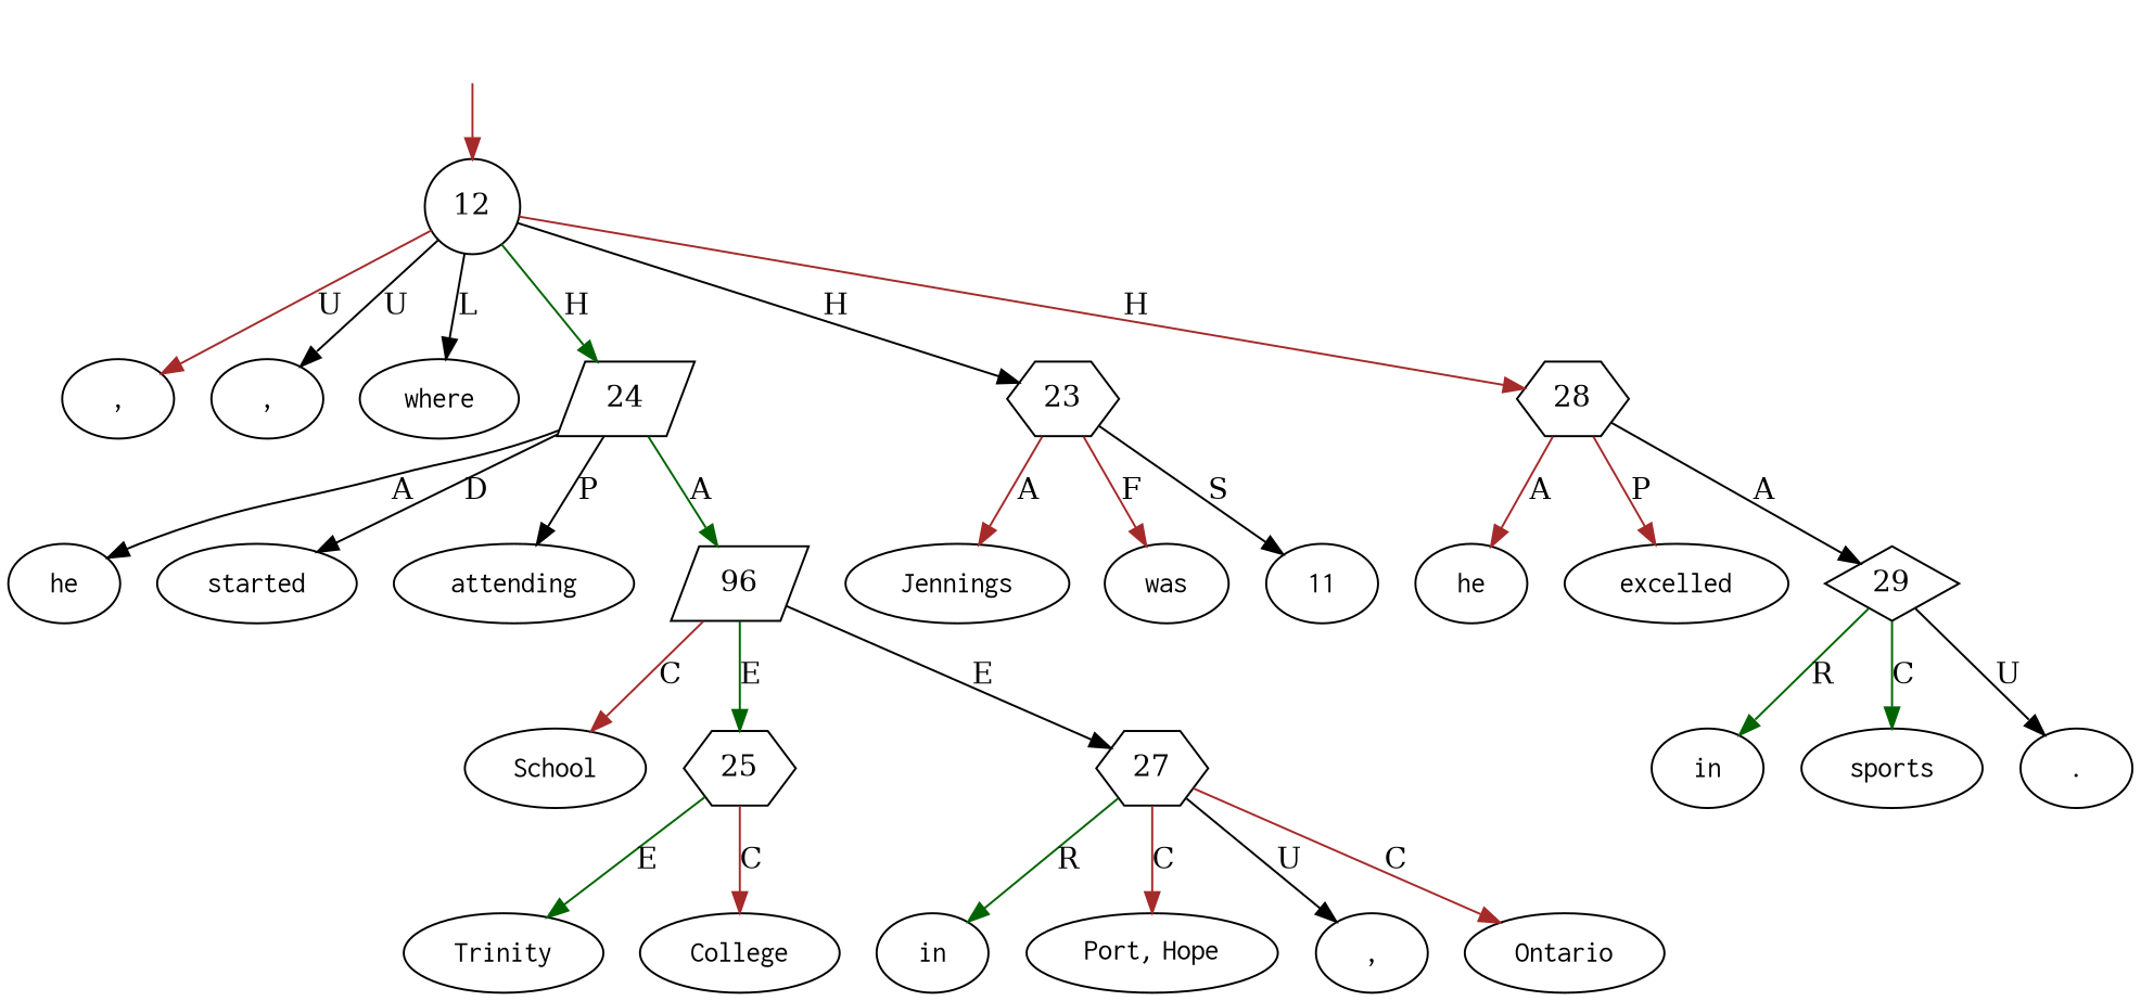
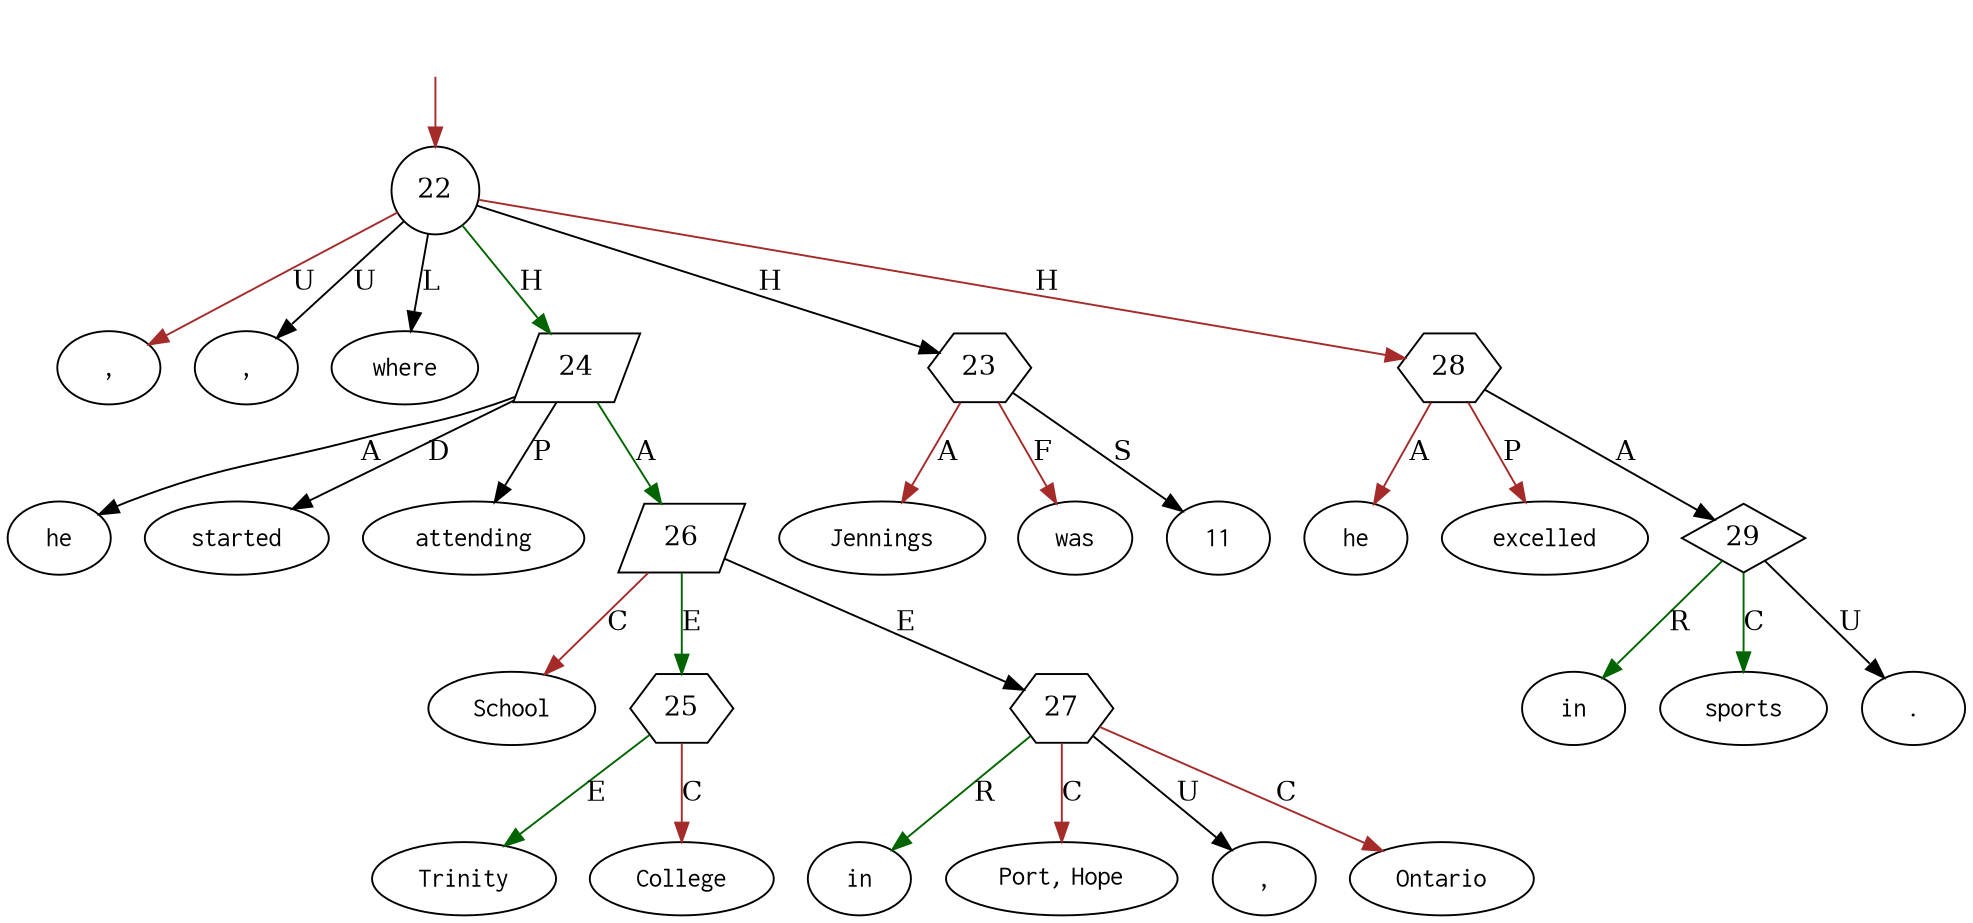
  digraph {
    node [shape=oval]
    edge [color=brown]
    top [style=invis shape=""]
-   22 [shape=circle label=12]
+   22 [shape=circle]
    n3 [label=<<table align="center" border="0" cellspacing="0"><tr><td colspan="2"><font face="Courier">,</font></td></tr></table>>]
    n4 [label=<<table align="center" border="0" cellspacing="0"><tr><td colspan="2"><font face="Courier">,</font></td></tr></table>>]
    n5 [label=<<table align="center" border="0" cellspacing="0"><tr><td colspan="2"><font face="Courier">where</font></td></tr></table>>]
    24 [shape=parallelogram]
    23 [shape=hexagon]
    28 [shape=hexagon]
    n9 [label=<<table align="center" border="0" cellspacing="0"><tr><td colspan="2"><font face="Courier">he</font></td></tr></table>>]
    n10 [label=<<table align="center" border="0" cellspacing="0"><tr><td colspan="2"><font face="Courier">started</font></td></tr></table>>]
    n11 [label=<<table align="center" border="0" cellspacing="0"><tr><td colspan="2"><font face="Courier">attending</font></td></tr></table>>]
-   26 [shape=parallelogram label=96]
+   26 [shape=parallelogram]
    n13 [label=<<table align="center" border="0" cellspacing="0"><tr><td colspan="2"><font face="Courier">Jennings</font></td></tr></table>>]
    n14 [label=<<table align="center" border="0" cellspacing="0"><tr><td colspan="2"><font face="Courier">was</font></td></tr></table>>]
    n15 [label=<<table align="center" border="0" cellspacing="0"><tr><td colspan="2"><font face="Courier">11</font></td></tr></table>>]
    n16 [label=<<table align="center" border="0" cellspacing="0"><tr><td colspan="2"><font face="Courier">he</font></td></tr></table>>]
    n17 [label=<<table align="center" border="0" cellspacing="0"><tr><td colspan="2"><font face="Courier">excelled</font></td></tr></table>>]
    29 [shape=diamond]
    n19 [label=<<table align="center" border="0" cellspacing="0"><tr><td colspan="2"><font face="Courier">Trinity</font></td></tr></table>>]
    n20 [label=<<table align="center" border="0" cellspacing="0"><tr><td colspan="2"><font face="Courier">College</font></td></tr></table>>]
    n21 [label=<<table align="center" border="0" cellspacing="0"><tr><td colspan="2"><font face="Courier">School</font></td></tr></table>>]
    n22 [label=<<table align="center" border="0" cellspacing="0"><tr><td colspan="2"><font face="Courier">in</font></td></tr></table>>]
    n23 [label=<<table align="center" border="0" cellspacing="0"><tr><td colspan="2"><font face="Courier">Port</font>,&nbsp;<font face="Courier">Hope</font></td></tr></table>>]
    n24 [label=<<table align="center" border="0" cellspacing="0"><tr><td colspan="2"><font face="Courier">,</font></td></tr></table>>]
    n25 [label=<<table align="center" border="0" cellspacing="0"><tr><td colspan="2"><font face="Courier">Ontario</font></td></tr></table>>]
    n26 [label=<<table align="center" border="0" cellspacing="0"><tr><td colspan="2"><font face="Courier">in</font></td></tr></table>>]
    n27 [label=<<table align="center" border="0" cellspacing="0"><tr><td colspan="2"><font face="Courier">sports</font></td></tr></table>>]
    n28 [label=<<table align="center" border="0" cellspacing="0"><tr><td colspan="2"><font face="Courier">.</font></td></tr></table>>]
    25 [shape=hexagon]
    27 [shape=hexagon]
    top -> 22
    22 -> n3 [label=U]
    22 -> n4 [color=black label=U]
    22 -> n5 [color=black label=L]
    22 -> 24 [color=darkgreen label=H]
    22 -> 23 [color=black label=H]
    22 -> 28 [label=H]
    24 -> n9 [color=black label=A]
    24 -> n10 [color=black label=D]
    24 -> n11 [color=black label=P]
    24 -> 26 [color=darkgreen label=A]
    23 -> n13 [label=A]
    23 -> n14 [label=F]
    23 -> n15 [color=black label=S]
    28 -> n16 [label=A]
    28 -> n17 [label=P]
    28 -> 29 [color=black label=A]
    26 -> n21 [label=C]
    26 -> 25 [color=darkgreen label=E]
    26 -> 27 [color=black label=E]
    29 -> n26 [color=darkgreen label=R]
    29 -> n27 [color=darkgreen label=C]
    29 -> n28 [color=black label=U]
    25 -> n19 [color=darkgreen label=E]
    25 -> n20 [label=C]
    27 -> n22 [color=darkgreen label=R]
    27 -> n23 [label=C]
    27 -> n24 [color=black label=U]
    27 -> n25 [label=C]
  }
